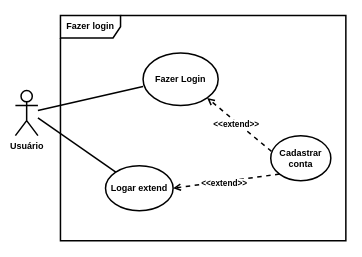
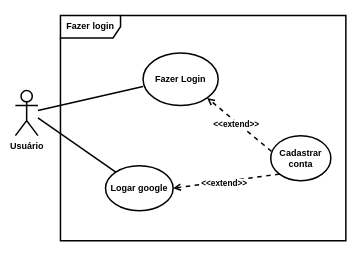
  <mxCell id="0" />
  <mxCell id="1" parent="0" />
  <mxCell id="2" value="Usuário" style="shape=umlActor;verticalLabelPosition=bottom;verticalAlign=top;html=1;outlineConnect=0;strokeWidth=2;fontStyle=1" vertex="1" parent="1"><mxGeometry x="20" y="120" width="30" height="60" as="geometry" /></mxCell>
  <mxCell id="3" value="Fazer Login" style="ellipse;whiteSpace=wrap;html=1;strokeWidth=2;fontStyle=1" vertex="1" parent="1"><mxGeometry x="190" y="70" width="100" height="70" as="geometry" /></mxCell>
  <mxCell id="4" value="Cadastrar conta" style="ellipse;whiteSpace=wrap;html=1;strokeWidth=2;fontStyle=1" vertex="1" parent="1"><mxGeometry x="360" y="180" width="80" height="60" as="geometry" /></mxCell>
  <mxCell id="5" value="Fazer login" style="shape=umlFrame;whiteSpace=wrap;html=1;pointerEvents=0;width=80;height=30;strokeWidth=2;fontStyle=1" vertex="1" parent="1"><mxGeometry x="80" y="20" width="380" height="300" as="geometry" /></mxCell>
  <mxCell id="6" value="" style="endArrow=none;html=1;rounded=0;exitX=0;exitY=0.638;exitDx=0;exitDy=0;exitPerimeter=0;strokeWidth=2;" edge="1" parent="1" source="3" target="2"><mxGeometry width="50" height="50" relative="1" as="geometry"><mxPoint x="240" y="190" as="sourcePoint" /><mxPoint x="290" y="140" as="targetPoint" /></mxGeometry></mxCell>
  <mxCell id="7" value="" style="endArrow=open;html=1;rounded=0;exitX=0.013;exitY=0.35;exitDx=0;exitDy=0;dashed=1;entryX=1;entryY=1;entryDx=0;entryDy=0;endFill=0;strokeWidth=2;exitPerimeter=0;" edge="1" parent="1" source="4" target="3"><mxGeometry width="50" height="50" relative="1" as="geometry"><mxPoint x="180" y="210" as="sourcePoint" /><mxPoint x="290" y="238" as="targetPoint" /></mxGeometry></mxCell>
  <mxCell id="8" value="&amp;lt;&amp;lt;extend&amp;gt;&amp;gt;" style="edgeLabel;html=1;align=center;verticalAlign=middle;resizable=0;points=[];fontStyle=1" connectable="0" vertex="1" parent="7"><mxGeometry x="0.054" y="3" relative="1" as="geometry"><mxPoint y="-1" as="offset" /></mxGeometry></mxCell>
- <mxCell id="9" value="Logar extend" style="ellipse;whiteSpace=wrap;html=1;strokeWidth=2;fontStyle=1" vertex="1" parent="1"><mxGeometry x="140" y="220" width="90" height="60" as="geometry" /></mxCell>
+ <mxCell id="9" value="Logar google" style="ellipse;whiteSpace=wrap;html=1;strokeWidth=2;fontStyle=1" vertex="1" parent="1"><mxGeometry x="140" y="220" width="90" height="60" as="geometry" /></mxCell>
  <mxCell id="10" value="" style="endArrow=open;html=1;rounded=0;exitX=0;exitY=1;exitDx=0;exitDy=0;dashed=1;entryX=1;entryY=0.5;entryDx=0;entryDy=0;endFill=0;strokeWidth=2;" edge="1" parent="1" source="4" target="9"><mxGeometry width="50" height="50" relative="1" as="geometry"><mxPoint x="290" y="230" as="sourcePoint" /><mxPoint x="310" y="290" as="targetPoint" /></mxGeometry></mxCell>
  <mxCell id="11" value="&amp;lt;&amp;lt;extend&amp;gt;&amp;gt;" style="edgeLabel;html=1;align=center;verticalAlign=middle;resizable=0;points=[];fontStyle=1" connectable="0" vertex="1" parent="10"><mxGeometry x="0.054" y="3" relative="1" as="geometry"><mxPoint y="-1" as="offset" /></mxGeometry></mxCell>
  <mxCell id="12" value="" style="endArrow=none;html=1;rounded=0;strokeWidth=2;" edge="1" parent="1" source="9"><mxGeometry width="50" height="50" relative="1" as="geometry"><mxPoint x="180" y="143.5" as="sourcePoint" /><mxPoint x="50" y="156.5" as="targetPoint" /></mxGeometry></mxCell>
